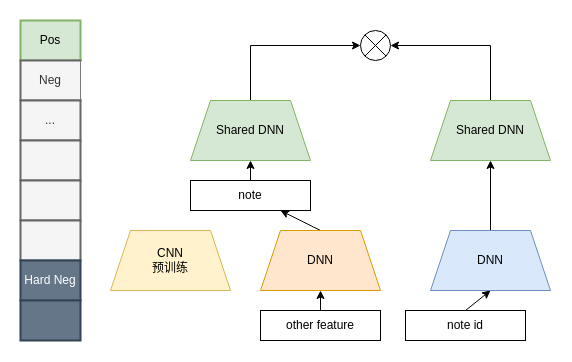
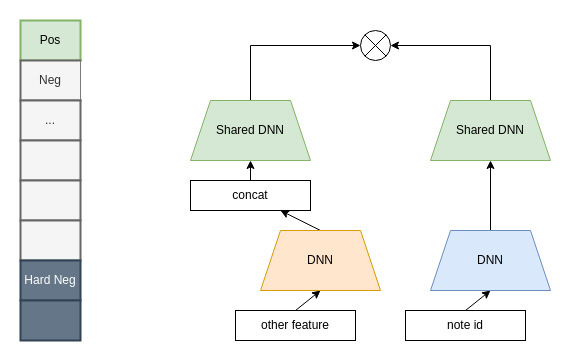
  <mxCell id="0" />
  <mxCell id="1" parent="0" />
- <mxCell id="2" value="CNN&lt;br&gt;预训练" style="shape=trapezoid;perimeter=trapezoidPerimeter;whiteSpace=wrap;html=1;fixedSize=1;fillColor=#fff2cc;strokeColor=#d6b656;" vertex="1" parent="1"><mxGeometry x="110" y="230" width="120" height="60" as="geometry" /></mxCell>
  <mxCell id="3" style="edgeStyle=none;rounded=0;orthogonalLoop=1;jettySize=auto;html=1;exitX=0.5;exitY=0;exitDx=0;exitDy=0;entryX=0.5;entryY=1;entryDx=0;entryDy=0;" edge="1" parent="1" source="4" target="6"><mxGeometry relative="1" as="geometry" /></mxCell>
- <mxCell id="4" value="other feature" style="rounded=0;whiteSpace=wrap;html=1;" vertex="1" parent="1"><mxGeometry x="260" y="310" width="120" height="30" as="geometry" /></mxCell>
+ <mxCell id="4" value="other feature" style="rounded=0;whiteSpace=wrap;html=1;" vertex="1" parent="1"><mxGeometry x="235" y="310" width="120" height="30" as="geometry" /></mxCell>
  <mxCell id="5" style="edgeStyle=none;rounded=0;orthogonalLoop=1;jettySize=auto;html=1;exitX=0.5;exitY=0;exitDx=0;exitDy=0;entryX=0.75;entryY=1;entryDx=0;entryDy=0;" edge="1" parent="1" source="6" target="8"><mxGeometry relative="1" as="geometry" /></mxCell>
  <mxCell id="6" value="DNN" style="shape=trapezoid;perimeter=trapezoidPerimeter;whiteSpace=wrap;html=1;fixedSize=1;fillColor=#ffe6cc;strokeColor=#d79b00;" vertex="1" parent="1"><mxGeometry x="260" y="230" width="120" height="60" as="geometry" /></mxCell>
  <mxCell id="7" style="edgeStyle=none;rounded=0;orthogonalLoop=1;jettySize=auto;html=1;exitX=0.5;exitY=0;exitDx=0;exitDy=0;entryX=0.5;entryY=1;entryDx=0;entryDy=0;" edge="1" parent="1" source="8" target="10"><mxGeometry relative="1" as="geometry" /></mxCell>
- <mxCell id="8" value="note" style="rounded=0;whiteSpace=wrap;html=1;" vertex="1" parent="1"><mxGeometry x="190" y="180" width="120" height="30" as="geometry" /></mxCell>
+ <mxCell id="8" value="concat" style="rounded=0;whiteSpace=wrap;html=1;" vertex="1" parent="1"><mxGeometry x="190" y="180" width="120" height="30" as="geometry" /></mxCell>
  <mxCell id="9" style="edgeStyle=orthogonalEdgeStyle;rounded=0;orthogonalLoop=1;jettySize=auto;html=1;exitX=0.5;exitY=0;exitDx=0;exitDy=0;" edge="1" parent="1" source="10" target="19"><mxGeometry relative="1" as="geometry"><Array as="points"><mxPoint x="250" y="45" /></Array></mxGeometry></mxCell>
  <mxCell id="10" value="Shared DNN" style="shape=trapezoid;perimeter=trapezoidPerimeter;whiteSpace=wrap;html=1;fixedSize=1;fillColor=#d5e8d4;strokeColor=#82b366;" vertex="1" parent="1"><mxGeometry x="190" y="100" width="120" height="60" as="geometry" /></mxCell>
  <mxCell id="11" style="edgeStyle=none;rounded=0;orthogonalLoop=1;jettySize=auto;html=1;entryX=0.5;entryY=1;entryDx=0;entryDy=0;" edge="1" parent="1" source="6" target="6"><mxGeometry relative="1" as="geometry" /></mxCell>
  <mxCell id="12" style="edgeStyle=orthogonalEdgeStyle;rounded=0;orthogonalLoop=1;jettySize=auto;html=1;exitX=0.5;exitY=0;exitDx=0;exitDy=0;entryX=1;entryY=0.5;entryDx=0;entryDy=0;" edge="1" parent="1" source="13" target="19"><mxGeometry relative="1" as="geometry" /></mxCell>
  <mxCell id="13" value="Shared DNN" style="shape=trapezoid;perimeter=trapezoidPerimeter;whiteSpace=wrap;html=1;fixedSize=1;fillColor=#d5e8d4;strokeColor=#82b366;" vertex="1" parent="1"><mxGeometry x="430" y="100" width="120" height="60" as="geometry" /></mxCell>
  <mxCell id="14" style="edgeStyle=none;rounded=0;orthogonalLoop=1;jettySize=auto;html=1;exitX=0.5;exitY=0;exitDx=0;exitDy=0;entryX=0.5;entryY=1;entryDx=0;entryDy=0;" edge="1" parent="1" source="15" target="17"><mxGeometry relative="1" as="geometry" /></mxCell>
  <mxCell id="15" value="note id" style="rounded=0;whiteSpace=wrap;html=1;" vertex="1" parent="1"><mxGeometry x="405" y="310" width="120" height="30" as="geometry" /></mxCell>
  <mxCell id="16" style="edgeStyle=none;rounded=0;orthogonalLoop=1;jettySize=auto;html=1;exitX=0.5;exitY=0;exitDx=0;exitDy=0;entryX=0.5;entryY=1;entryDx=0;entryDy=0;" edge="1" parent="1" source="17" target="13"><mxGeometry relative="1" as="geometry" /></mxCell>
  <mxCell id="17" value="DNN" style="shape=trapezoid;perimeter=trapezoidPerimeter;whiteSpace=wrap;html=1;fixedSize=1;fillColor=#dae8fc;strokeColor=#6c8ebf;" vertex="1" parent="1"><mxGeometry x="430" y="230" width="120" height="60" as="geometry" /></mxCell>
  <mxCell id="18" style="edgeStyle=none;rounded=0;orthogonalLoop=1;jettySize=auto;html=1;entryX=0.5;entryY=1;entryDx=0;entryDy=0;" edge="1" parent="1" source="17" target="17"><mxGeometry relative="1" as="geometry" /></mxCell>
  <mxCell id="19" value="" style="shape=sumEllipse;perimeter=ellipsePerimeter;whiteSpace=wrap;html=1;backgroundOutline=1;" vertex="1" parent="1"><mxGeometry x="360" y="30" width="30" height="30" as="geometry" /></mxCell>
  <mxCell id="20" value="" style="shape=table;startSize=0;container=1;collapsible=0;childLayout=tableLayout;swimlaneFillColor=none;strokeWidth=1;" vertex="1" parent="1"><mxGeometry x="20" y="20" width="60" height="320" as="geometry" /></mxCell>
  <mxCell id="21" value="" style="shape=tableRow;horizontal=0;startSize=0;swimlaneHead=0;swimlaneBody=0;top=0;left=0;bottom=0;right=0;collapsible=0;dropTarget=0;fillColor=none;points=[[0,0.5],[1,0.5]];portConstraint=eastwest;swimlaneFillColor=none;strokeWidth=2;" vertex="1" parent="20"><mxGeometry width="60" height="40" as="geometry" /></mxCell>
  <mxCell id="22" value="Pos" style="shape=partialRectangle;html=1;whiteSpace=wrap;connectable=0;overflow=hidden;fillColor=#d5e8d4;top=1;left=1;bottom=1;right=1;pointerEvents=1;strokeColor=#82b366;swimlaneFillColor=none;strokeWidth=2;sketch=0;" vertex="1" parent="21"><mxGeometry width="60" height="40" as="geometry"><mxRectangle width="60" height="40" as="alternateBounds" /></mxGeometry></mxCell>
  <mxCell id="23" value="" style="shape=tableRow;horizontal=0;startSize=0;swimlaneHead=0;swimlaneBody=0;top=0;left=0;bottom=0;right=0;collapsible=0;dropTarget=0;fillColor=none;points=[[0,0.5],[1,0.5]];portConstraint=eastwest;swimlaneFillColor=none;strokeWidth=2;" vertex="1" parent="20"><mxGeometry y="40" width="60" height="40" as="geometry" /></mxCell>
  <mxCell id="24" value="Neg" style="shape=partialRectangle;html=1;whiteSpace=wrap;connectable=0;overflow=hidden;fillColor=#f5f5f5;top=1;left=1;bottom=1;right=0;pointerEvents=1;fontColor=#333333;strokeColor=#666666;swimlaneFillColor=none;strokeWidth=2;" vertex="1" parent="23"><mxGeometry width="60" height="40" as="geometry"><mxRectangle width="60" height="40" as="alternateBounds" /></mxGeometry></mxCell>
  <mxCell id="25" value="" style="shape=tableRow;horizontal=0;startSize=0;swimlaneHead=0;swimlaneBody=0;top=0;left=0;bottom=0;right=0;collapsible=0;dropTarget=0;fillColor=none;points=[[0,0.5],[1,0.5]];portConstraint=eastwest;swimlaneFillColor=none;strokeWidth=2;" vertex="1" parent="20"><mxGeometry y="80" width="60" height="40" as="geometry" /></mxCell>
  <mxCell id="26" value="..." style="shape=partialRectangle;html=1;whiteSpace=wrap;connectable=0;overflow=hidden;fillColor=#f5f5f5;top=1;left=1;bottom=1;right=1;pointerEvents=1;fontColor=#333333;strokeColor=#666666;swimlaneFillColor=none;strokeWidth=2;" vertex="1" parent="25"><mxGeometry width="60" height="40" as="geometry"><mxRectangle width="60" height="40" as="alternateBounds" /></mxGeometry></mxCell>
  <mxCell id="27" value="" style="shape=tableRow;horizontal=0;startSize=0;swimlaneHead=0;swimlaneBody=0;top=0;left=0;bottom=0;right=0;collapsible=0;dropTarget=0;fillColor=none;points=[[0,0.5],[1,0.5]];portConstraint=eastwest;swimlaneFillColor=none;strokeWidth=2;" vertex="1" parent="20"><mxGeometry y="120" width="60" height="40" as="geometry" /></mxCell>
  <mxCell id="28" value="" style="shape=partialRectangle;html=1;whiteSpace=wrap;connectable=0;overflow=hidden;fillColor=#f5f5f5;top=1;left=1;bottom=1;right=1;pointerEvents=1;fontColor=#333333;strokeColor=#666666;swimlaneFillColor=none;strokeWidth=2;" vertex="1" parent="27"><mxGeometry width="60" height="40" as="geometry"><mxRectangle width="60" height="40" as="alternateBounds" /></mxGeometry></mxCell>
  <mxCell id="29" value="" style="shape=tableRow;horizontal=0;startSize=0;swimlaneHead=0;swimlaneBody=0;top=0;left=0;bottom=0;right=0;collapsible=0;dropTarget=0;fillColor=none;points=[[0,0.5],[1,0.5]];portConstraint=eastwest;swimlaneFillColor=none;strokeWidth=2;" vertex="1" parent="20"><mxGeometry y="160" width="60" height="40" as="geometry" /></mxCell>
  <mxCell id="30" value="" style="shape=partialRectangle;html=1;whiteSpace=wrap;connectable=0;overflow=hidden;fillColor=#f5f5f5;top=1;left=1;bottom=1;right=1;pointerEvents=1;fontColor=#333333;strokeColor=#666666;swimlaneFillColor=none;strokeWidth=2;" vertex="1" parent="29"><mxGeometry width="60" height="40" as="geometry"><mxRectangle width="60" height="40" as="alternateBounds" /></mxGeometry></mxCell>
  <mxCell id="31" value="" style="shape=tableRow;horizontal=0;startSize=0;swimlaneHead=0;swimlaneBody=0;top=0;left=0;bottom=0;right=0;collapsible=0;dropTarget=0;fillColor=none;points=[[0,0.5],[1,0.5]];portConstraint=eastwest;swimlaneFillColor=none;strokeWidth=2;" vertex="1" parent="20"><mxGeometry y="200" width="60" height="40" as="geometry" /></mxCell>
  <mxCell id="32" value="" style="shape=partialRectangle;html=1;whiteSpace=wrap;connectable=0;overflow=hidden;fillColor=#f5f5f5;top=1;left=1;bottom=1;right=1;pointerEvents=1;fontColor=#333333;strokeColor=#666666;swimlaneFillColor=none;strokeWidth=2;" vertex="1" parent="31"><mxGeometry width="60" height="40" as="geometry"><mxRectangle width="60" height="40" as="alternateBounds" /></mxGeometry></mxCell>
  <mxCell id="33" value="" style="shape=tableRow;horizontal=0;startSize=0;swimlaneHead=0;swimlaneBody=0;top=0;left=0;bottom=0;right=0;collapsible=0;dropTarget=0;fillColor=none;points=[[0,0.5],[1,0.5]];portConstraint=eastwest;swimlaneFillColor=none;strokeWidth=2;" vertex="1" parent="20"><mxGeometry y="240" width="60" height="40" as="geometry" /></mxCell>
  <mxCell id="34" value="Hard Neg" style="shape=partialRectangle;html=1;whiteSpace=wrap;connectable=0;overflow=hidden;fillColor=#647687;top=1;left=1;bottom=1;right=1;pointerEvents=1;fontColor=#ffffff;strokeColor=#314354;swimlaneFillColor=none;strokeWidth=2;" vertex="1" parent="33"><mxGeometry width="60" height="40" as="geometry"><mxRectangle width="60" height="40" as="alternateBounds" /></mxGeometry></mxCell>
  <mxCell id="35" value="" style="shape=tableRow;horizontal=0;startSize=0;swimlaneHead=0;swimlaneBody=0;top=0;left=0;bottom=0;right=0;collapsible=0;dropTarget=0;fillColor=none;points=[[0,0.5],[1,0.5]];portConstraint=eastwest;swimlaneFillColor=none;strokeWidth=2;" vertex="1" parent="20"><mxGeometry y="280" width="60" height="40" as="geometry" /></mxCell>
  <mxCell id="36" value="" style="shape=partialRectangle;html=1;whiteSpace=wrap;connectable=0;overflow=hidden;fillColor=#647687;top=1;left=1;bottom=1;right=1;pointerEvents=1;fontColor=#ffffff;strokeColor=#314354;swimlaneFillColor=none;strokeWidth=2;" vertex="1" parent="35"><mxGeometry width="60" height="40" as="geometry"><mxRectangle width="60" height="40" as="alternateBounds" /></mxGeometry></mxCell>
